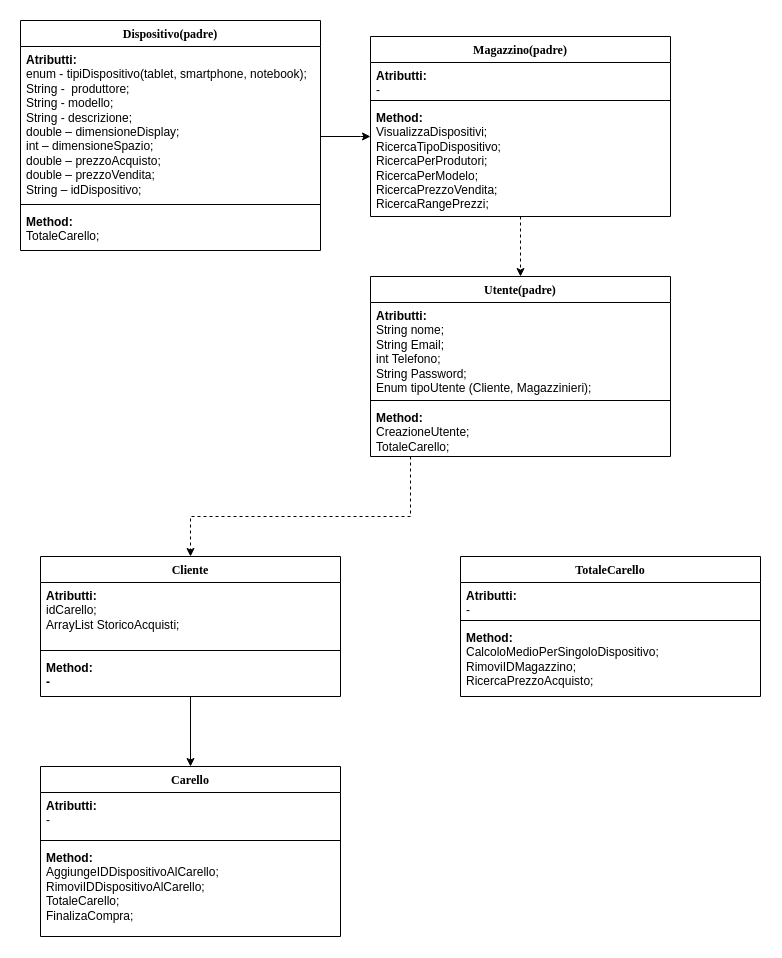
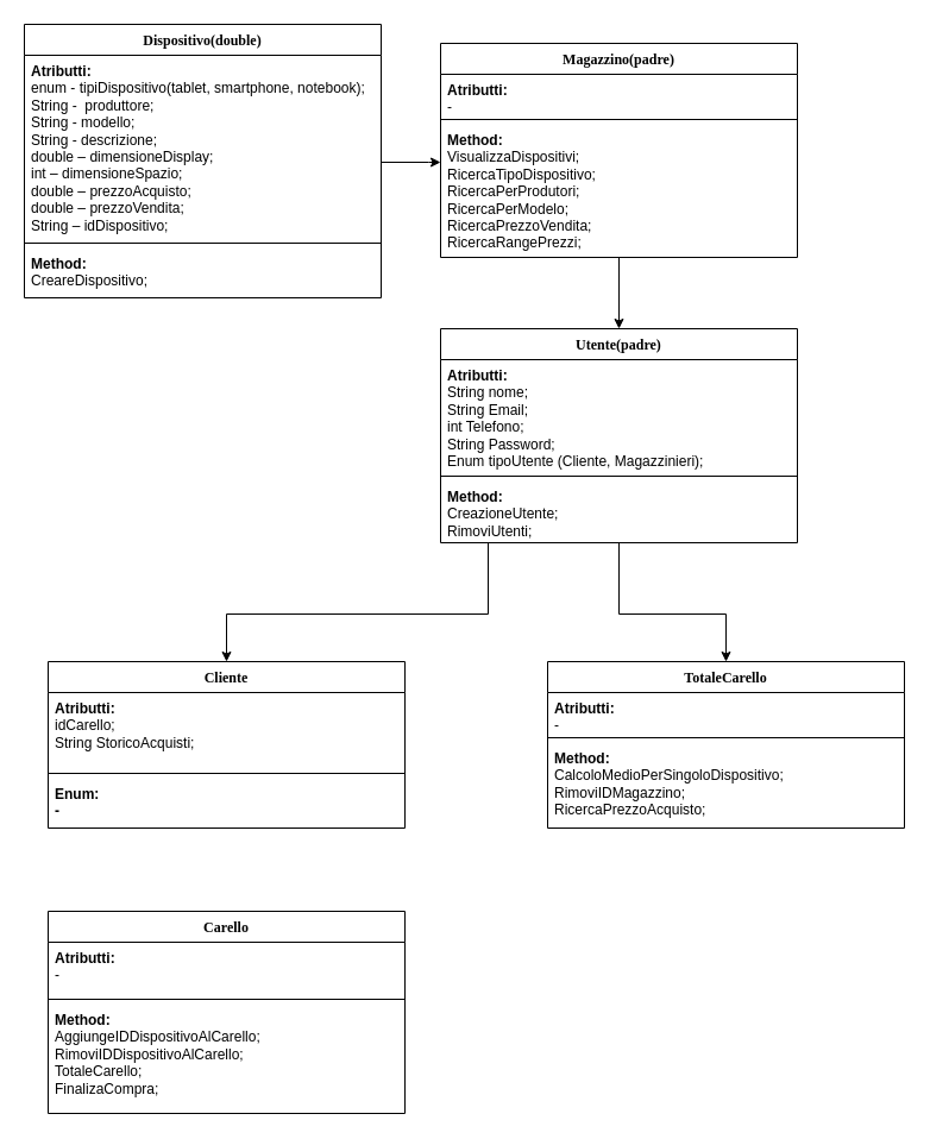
  <mxCell id="0" />
  <mxCell id="1" parent="0" />
- <mxCell id="2" style="edgeStyle=orthogonalEdgeStyle;rounded=0;orthogonalLoop=1;jettySize=auto;html=1;dashed=1;" edge="1" parent="1" source="3" target="18"><mxGeometry relative="1" as="geometry" /></mxCell>
+ <mxCell id="2" style="edgeStyle=orthogonalEdgeStyle;rounded=0;orthogonalLoop=1;jettySize=auto;html=1;" edge="1" parent="1" source="3" target="18"><mxGeometry relative="1" as="geometry" /></mxCell>
  <mxCell id="3" value="&lt;font face=&quot;Lucida Console&quot;&gt;Magazzino(&lt;/font&gt;&lt;span style=&quot;font-family: &amp;quot;Lucida Console&amp;quot;;&quot;&gt;padre)&lt;/span&gt;" style="swimlane;fontStyle=1;align=center;verticalAlign=top;childLayout=stackLayout;horizontal=1;startSize=26;horizontalStack=0;resizeParent=1;resizeParentMax=0;resizeLast=0;collapsible=1;marginBottom=0;whiteSpace=wrap;html=1;" vertex="1" parent="1"><mxGeometry x="370" y="36" width="300" height="180" as="geometry"><mxRectangle x="30" y="250" width="100" height="30" as="alternateBounds" /></mxGeometry></mxCell>
  <mxCell id="4" value="&lt;b&gt;Atributti:&lt;/b&gt;&lt;div&gt;-&lt;/div&gt;" style="text;strokeColor=none;fillColor=none;align=left;verticalAlign=top;spacingLeft=4;spacingRight=4;overflow=hidden;rotatable=0;points=[[0,0.5],[1,0.5]];portConstraint=eastwest;whiteSpace=wrap;html=1;" vertex="1" parent="3"><mxGeometry y="26" width="300" height="34" as="geometry" /></mxCell>
  <mxCell id="5" value="" style="line;strokeWidth=1;fillColor=none;align=left;verticalAlign=middle;spacingTop=-1;spacingLeft=3;spacingRight=3;rotatable=0;labelPosition=right;points=[];portConstraint=eastwest;strokeColor=inherit;" vertex="1" parent="3"><mxGeometry y="60" width="300" height="8" as="geometry" /></mxCell>
  <mxCell id="6" value="&lt;b&gt;Method:&amp;nbsp;&lt;/b&gt;&lt;div&gt;VisualizzaDispositivi;&amp;nbsp;&lt;br&gt;RicercaTipoDispositivo;&amp;nbsp;&lt;br&gt;RicercaPerProdutori;&amp;nbsp;&lt;br&gt;RicercaPerModelo;&amp;nbsp;&lt;br&gt;RicercaPrezzoVendita;&lt;br&gt;RicercaRangePrezzi;&amp;nbsp;&lt;br&gt;&lt;/div&gt;" style="text;strokeColor=none;fillColor=none;align=left;verticalAlign=top;spacingLeft=4;spacingRight=4;overflow=hidden;rotatable=0;points=[[0,0.5],[1,0.5]];portConstraint=eastwest;whiteSpace=wrap;html=1;" vertex="1" parent="3"><mxGeometry y="68" width="300" height="112" as="geometry" /></mxCell>
  <mxCell id="7" style="edgeStyle=orthogonalEdgeStyle;rounded=0;orthogonalLoop=1;jettySize=auto;html=1;" edge="1" parent="1" source="8" target="6"><mxGeometry relative="1" as="geometry"><Array as="points"><mxPoint x="360" y="136" /><mxPoint x="360" y="136" /></Array></mxGeometry></mxCell>
- <mxCell id="8" value="&lt;font face=&quot;Lucida Console&quot;&gt;Dispositivo(padre)&lt;/font&gt;" style="swimlane;fontStyle=1;align=center;verticalAlign=top;childLayout=stackLayout;horizontal=1;startSize=26;horizontalStack=0;resizeParent=1;resizeParentMax=0;resizeLast=0;collapsible=1;marginBottom=0;whiteSpace=wrap;html=1;" vertex="1" parent="1"><mxGeometry x="20" y="20" width="300" height="230" as="geometry"><mxRectangle x="30" y="250" width="100" height="30" as="alternateBounds" /></mxGeometry></mxCell>
+ <mxCell id="8" value="&lt;font face=&quot;Lucida Console&quot;&gt;Dispositivo(double)&lt;/font&gt;" style="swimlane;fontStyle=1;align=center;verticalAlign=top;childLayout=stackLayout;horizontal=1;startSize=26;horizontalStack=0;resizeParent=1;resizeParentMax=0;resizeLast=0;collapsible=1;marginBottom=0;whiteSpace=wrap;html=1;" vertex="1" parent="1"><mxGeometry x="20" y="20" width="300" height="230" as="geometry"><mxRectangle x="30" y="250" width="100" height="30" as="alternateBounds" /></mxGeometry></mxCell>
  <mxCell id="9" value="&lt;b&gt;Atributti:&lt;/b&gt;&lt;div&gt;&lt;div&gt;enum - tipiDispositivo(tablet, smartphone, notebook);&amp;nbsp;&lt;/div&gt;&lt;div&gt;&lt;span style=&quot;background-color: initial;&quot;&gt;String -&amp;nbsp; produttore;&amp;nbsp;&lt;/span&gt;&lt;/div&gt;&lt;div&gt;String - modello;&amp;nbsp;&lt;/div&gt;&lt;div&gt;String - descrizione;&amp;nbsp;&lt;/div&gt;&lt;div&gt;double – dimensioneDisplay;&amp;nbsp;&lt;/div&gt;&lt;div&gt;int – dimensioneSpazio;&amp;nbsp;&lt;/div&gt;&lt;div&gt;double – prezzoAcquisto;&amp;nbsp;&lt;/div&gt;&lt;div&gt;double – prezzoVendita;&amp;nbsp;&lt;/div&gt;&lt;div&gt;String – idDispositivo;&amp;nbsp;&lt;/div&gt;&lt;/div&gt;" style="text;strokeColor=none;fillColor=none;align=left;verticalAlign=top;spacingLeft=4;spacingRight=4;overflow=hidden;rotatable=0;points=[[0,0.5],[1,0.5]];portConstraint=eastwest;whiteSpace=wrap;html=1;" vertex="1" parent="8"><mxGeometry y="26" width="300" height="154" as="geometry" /></mxCell>
  <mxCell id="10" value="" style="line;strokeWidth=1;fillColor=none;align=left;verticalAlign=middle;spacingTop=-1;spacingLeft=3;spacingRight=3;rotatable=0;labelPosition=right;points=[];portConstraint=eastwest;strokeColor=inherit;" vertex="1" parent="8"><mxGeometry y="180" width="300" height="8" as="geometry" /></mxCell>
- <mxCell id="11" value="&lt;b&gt;Method:&amp;nbsp;&lt;/b&gt;&lt;div&gt;TotaleCarello;&amp;nbsp;&lt;br&gt;&lt;/div&gt;" style="text;strokeColor=none;fillColor=none;align=left;verticalAlign=top;spacingLeft=4;spacingRight=4;overflow=hidden;rotatable=0;points=[[0,0.5],[1,0.5]];portConstraint=eastwest;whiteSpace=wrap;html=1;" vertex="1" parent="8"><mxGeometry y="188" width="300" height="42" as="geometry" /></mxCell>
+ <mxCell id="11" value="&lt;b&gt;Method:&amp;nbsp;&lt;/b&gt;&lt;div&gt;CreareDispositivo;&amp;nbsp;&lt;br&gt;&lt;/div&gt;" style="text;strokeColor=none;fillColor=none;align=left;verticalAlign=top;spacingLeft=4;spacingRight=4;overflow=hidden;rotatable=0;points=[[0,0.5],[1,0.5]];portConstraint=eastwest;whiteSpace=wrap;html=1;" vertex="1" parent="8"><mxGeometry y="188" width="300" height="42" as="geometry" /></mxCell>
  <mxCell id="12" value="&lt;font face=&quot;Lucida Console&quot;&gt;Carello&lt;/font&gt;" style="swimlane;fontStyle=1;align=center;verticalAlign=top;childLayout=stackLayout;horizontal=1;startSize=26;horizontalStack=0;resizeParent=1;resizeParentMax=0;resizeLast=0;collapsible=1;marginBottom=0;whiteSpace=wrap;html=1;" vertex="1" parent="1"><mxGeometry x="40" y="766" width="300" height="170" as="geometry"><mxRectangle x="30" y="250" width="100" height="30" as="alternateBounds" /></mxGeometry></mxCell>
  <mxCell id="13" value="&lt;b&gt;Atributti:&lt;/b&gt;&lt;div&gt;-&lt;/div&gt;" style="text;strokeColor=none;fillColor=none;align=left;verticalAlign=top;spacingLeft=4;spacingRight=4;overflow=hidden;rotatable=0;points=[[0,0.5],[1,0.5]];portConstraint=eastwest;whiteSpace=wrap;html=1;" vertex="1" parent="12"><mxGeometry y="26" width="300" height="44" as="geometry" /></mxCell>
  <mxCell id="14" value="" style="line;strokeWidth=1;fillColor=none;align=left;verticalAlign=middle;spacingTop=-1;spacingLeft=3;spacingRight=3;rotatable=0;labelPosition=right;points=[];portConstraint=eastwest;strokeColor=inherit;" vertex="1" parent="12"><mxGeometry y="70" width="300" height="8" as="geometry" /></mxCell>
  <mxCell id="15" value="&lt;b&gt;Method:&amp;nbsp;&lt;/b&gt;&lt;div&gt;&lt;div&gt;AggiungeIDDispositivoAlCarello;&lt;/div&gt;&lt;div&gt;RimoviIDDispositivoAlCarello;&amp;nbsp;&lt;/div&gt;&lt;div&gt;TotaleCarello;&amp;nbsp;&lt;/div&gt;&lt;div&gt;FinalizaCompra;&amp;nbsp;&lt;/div&gt;&lt;/div&gt;" style="text;strokeColor=none;fillColor=none;align=left;verticalAlign=top;spacingLeft=4;spacingRight=4;overflow=hidden;rotatable=0;points=[[0,0.5],[1,0.5]];portConstraint=eastwest;whiteSpace=wrap;html=1;" vertex="1" parent="12"><mxGeometry y="78" width="300" height="92" as="geometry" /></mxCell>
- <mxCell id="16" style="edgeStyle=orthogonalEdgeStyle;rounded=0;orthogonalLoop=1;jettySize=auto;html=1;dashed=1;" edge="1" parent="1" source="18" target="23"><mxGeometry relative="1" as="geometry"><Array as="points"><mxPoint x="410" y="516" /><mxPoint x="190" y="516" /></Array></mxGeometry></mxCell>
+ <mxCell id="16" style="edgeStyle=orthogonalEdgeStyle;rounded=0;orthogonalLoop=1;jettySize=auto;html=1;" edge="1" parent="1" source="18" target="23"><mxGeometry relative="1" as="geometry"><Array as="points"><mxPoint x="410" y="516" /><mxPoint x="190" y="516" /></Array></mxGeometry></mxCell>
+ <mxCell id="17" style="edgeStyle=orthogonalEdgeStyle;rounded=0;orthogonalLoop=1;jettySize=auto;html=1;entryX=0.5;entryY=0;entryDx=0;entryDy=0;" edge="1" parent="1" source="18" target="27"><mxGeometry relative="1" as="geometry"><Array as="points"><mxPoint x="520" y="516" /><mxPoint x="610" y="516" /></Array></mxGeometry></mxCell>
  <mxCell id="18" value="&lt;font face=&quot;Lucida Console&quot;&gt;Utente(padre)&lt;/font&gt;" style="swimlane;fontStyle=1;align=center;verticalAlign=top;childLayout=stackLayout;horizontal=1;startSize=26;horizontalStack=0;resizeParent=1;resizeParentMax=0;resizeLast=0;collapsible=1;marginBottom=0;whiteSpace=wrap;html=1;" vertex="1" parent="1"><mxGeometry x="370" y="276" width="300" height="180" as="geometry"><mxRectangle x="30" y="250" width="100" height="30" as="alternateBounds" /></mxGeometry></mxCell>
  <mxCell id="19" value="&lt;b&gt;Atributti:&lt;/b&gt;&lt;div&gt;String nome;&amp;nbsp;&lt;/div&gt;&lt;div&gt;String Email;&lt;/div&gt;&lt;div&gt;int Telefono;&amp;nbsp;&lt;/div&gt;&lt;div&gt;String Password;&amp;nbsp;&lt;/div&gt;&lt;div&gt;&lt;span style=&quot;background-color: initial;&quot;&gt;Enum tipoUtente (Cliente, Magazzinieri);&lt;/span&gt;&lt;/div&gt;" style="text;strokeColor=none;fillColor=none;align=left;verticalAlign=top;spacingLeft=4;spacingRight=4;overflow=hidden;rotatable=0;points=[[0,0.5],[1,0.5]];portConstraint=eastwest;whiteSpace=wrap;html=1;" vertex="1" parent="18"><mxGeometry y="26" width="300" height="94" as="geometry" /></mxCell>
  <mxCell id="20" value="" style="line;strokeWidth=1;fillColor=none;align=left;verticalAlign=middle;spacingTop=-1;spacingLeft=3;spacingRight=3;rotatable=0;labelPosition=right;points=[];portConstraint=eastwest;strokeColor=inherit;" vertex="1" parent="18"><mxGeometry y="120" width="300" height="8" as="geometry" /></mxCell>
- <mxCell id="21" value="&lt;b&gt;Method:&amp;nbsp;&lt;/b&gt;&lt;div&gt;&lt;div&gt;&lt;span style=&quot;background-color: initial;&quot;&gt;CreazioneUtente;&amp;nbsp;&lt;/span&gt;&lt;br&gt;&lt;/div&gt;&lt;div&gt;&lt;span style=&quot;background-color: initial;&quot;&gt;TotaleCarello;&amp;nbsp;&lt;/span&gt;&lt;br&gt;&lt;/div&gt;&lt;/div&gt;" style="text;strokeColor=none;fillColor=none;align=left;verticalAlign=top;spacingLeft=4;spacingRight=4;overflow=hidden;rotatable=0;points=[[0,0.5],[1,0.5]];portConstraint=eastwest;whiteSpace=wrap;html=1;" vertex="1" parent="18"><mxGeometry y="128" width="300" height="52" as="geometry" /></mxCell>
- <mxCell id="22" style="edgeStyle=orthogonalEdgeStyle;rounded=0;orthogonalLoop=1;jettySize=auto;html=1;" edge="1" parent="1" source="23" target="12"><mxGeometry relative="1" as="geometry" /></mxCell>
+ <mxCell id="21" value="&lt;b&gt;Method:&amp;nbsp;&lt;/b&gt;&lt;div&gt;&lt;div&gt;&lt;span style=&quot;background-color: initial;&quot;&gt;CreazioneUtente;&amp;nbsp;&lt;/span&gt;&lt;br&gt;&lt;/div&gt;&lt;div&gt;&lt;span style=&quot;background-color: initial;&quot;&gt;RimoviUtenti;&amp;nbsp;&lt;/span&gt;&lt;br&gt;&lt;/div&gt;&lt;/div&gt;" style="text;strokeColor=none;fillColor=none;align=left;verticalAlign=top;spacingLeft=4;spacingRight=4;overflow=hidden;rotatable=0;points=[[0,0.5],[1,0.5]];portConstraint=eastwest;whiteSpace=wrap;html=1;" vertex="1" parent="18"><mxGeometry y="128" width="300" height="52" as="geometry" /></mxCell>
  <mxCell id="23" value="&lt;font face=&quot;Lucida Console&quot;&gt;Cliente&lt;/font&gt;" style="swimlane;fontStyle=1;align=center;verticalAlign=top;childLayout=stackLayout;horizontal=1;startSize=26;horizontalStack=0;resizeParent=1;resizeParentMax=0;resizeLast=0;collapsible=1;marginBottom=0;whiteSpace=wrap;html=1;" vertex="1" parent="1"><mxGeometry x="40" y="556" width="300" height="140" as="geometry"><mxRectangle x="30" y="250" width="100" height="30" as="alternateBounds" /></mxGeometry></mxCell>
- <mxCell id="24" value="&lt;b&gt;Atributti:&lt;/b&gt;&lt;div&gt;idCarello;&lt;br&gt;&lt;/div&gt;&lt;div&gt;ArrayList StoricoAcquisti;&lt;br&gt;&lt;/div&gt;" style="text;strokeColor=none;fillColor=none;align=left;verticalAlign=top;spacingLeft=4;spacingRight=4;overflow=hidden;rotatable=0;points=[[0,0.5],[1,0.5]];portConstraint=eastwest;whiteSpace=wrap;html=1;" vertex="1" parent="23"><mxGeometry y="26" width="300" height="64" as="geometry" /></mxCell>
+ <mxCell id="24" value="&lt;b&gt;Atributti:&lt;/b&gt;&lt;div&gt;idCarello;&lt;br&gt;&lt;/div&gt;&lt;div&gt;String StoricoAcquisti;&lt;br&gt;&lt;/div&gt;" style="text;strokeColor=none;fillColor=none;align=left;verticalAlign=top;spacingLeft=4;spacingRight=4;overflow=hidden;rotatable=0;points=[[0,0.5],[1,0.5]];portConstraint=eastwest;whiteSpace=wrap;html=1;" vertex="1" parent="23"><mxGeometry y="26" width="300" height="64" as="geometry" /></mxCell>
  <mxCell id="25" value="" style="line;strokeWidth=1;fillColor=none;align=left;verticalAlign=middle;spacingTop=-1;spacingLeft=3;spacingRight=3;rotatable=0;labelPosition=right;points=[];portConstraint=eastwest;strokeColor=inherit;" vertex="1" parent="23"><mxGeometry y="90" width="300" height="8" as="geometry" /></mxCell>
- <mxCell id="26" value="&lt;b&gt;Method:&amp;nbsp;&lt;/b&gt;&lt;div&gt;&lt;b&gt;-&lt;/b&gt;&lt;/div&gt;" style="text;strokeColor=none;fillColor=none;align=left;verticalAlign=top;spacingLeft=4;spacingRight=4;overflow=hidden;rotatable=0;points=[[0,0.5],[1,0.5]];portConstraint=eastwest;whiteSpace=wrap;html=1;" vertex="1" parent="23"><mxGeometry y="98" width="300" height="42" as="geometry" /></mxCell>
+ <mxCell id="26" value="&lt;b&gt;Enum:&amp;nbsp;&lt;/b&gt;&lt;div&gt;&lt;b&gt;-&lt;/b&gt;&lt;/div&gt;" style="text;strokeColor=none;fillColor=none;align=left;verticalAlign=top;spacingLeft=4;spacingRight=4;overflow=hidden;rotatable=0;points=[[0,0.5],[1,0.5]];portConstraint=eastwest;whiteSpace=wrap;html=1;" vertex="1" parent="23"><mxGeometry y="98" width="300" height="42" as="geometry" /></mxCell>
  <mxCell id="27" value="&lt;font face=&quot;Lucida Console&quot;&gt;TotaleCarello&lt;/font&gt;" style="swimlane;fontStyle=1;align=center;verticalAlign=top;childLayout=stackLayout;horizontal=1;startSize=26;horizontalStack=0;resizeParent=1;resizeParentMax=0;resizeLast=0;collapsible=1;marginBottom=0;whiteSpace=wrap;html=1;" vertex="1" parent="1"><mxGeometry x="460" y="556" width="300" height="140" as="geometry"><mxRectangle x="30" y="250" width="100" height="30" as="alternateBounds" /></mxGeometry></mxCell>
  <mxCell id="28" value="&lt;b&gt;Atributti:&lt;/b&gt;&lt;div&gt;-&lt;/div&gt;" style="text;strokeColor=none;fillColor=none;align=left;verticalAlign=top;spacingLeft=4;spacingRight=4;overflow=hidden;rotatable=0;points=[[0,0.5],[1,0.5]];portConstraint=eastwest;whiteSpace=wrap;html=1;" vertex="1" parent="27"><mxGeometry y="26" width="300" height="34" as="geometry" /></mxCell>
  <mxCell id="29" value="" style="line;strokeWidth=1;fillColor=none;align=left;verticalAlign=middle;spacingTop=-1;spacingLeft=3;spacingRight=3;rotatable=0;labelPosition=right;points=[];portConstraint=eastwest;strokeColor=inherit;" vertex="1" parent="27"><mxGeometry y="60" width="300" height="8" as="geometry" /></mxCell>
  <mxCell id="30" value="&lt;b&gt;Method:&amp;nbsp;&lt;/b&gt;&lt;div&gt;CalcoloMedioPerSingoloDispositivo;&amp;nbsp;&lt;br&gt;RimoviIDMagazzino;&lt;span style=&quot;background-color: initial;&quot;&gt;&amp;nbsp;&lt;/span&gt;&lt;/div&gt;RicercaPrezzoAcquisto;" style="text;strokeColor=none;fillColor=none;align=left;verticalAlign=top;spacingLeft=4;spacingRight=4;overflow=hidden;rotatable=0;points=[[0,0.5],[1,0.5]];portConstraint=eastwest;whiteSpace=wrap;html=1;" vertex="1" parent="27"><mxGeometry y="68" width="300" height="72" as="geometry" /></mxCell>
